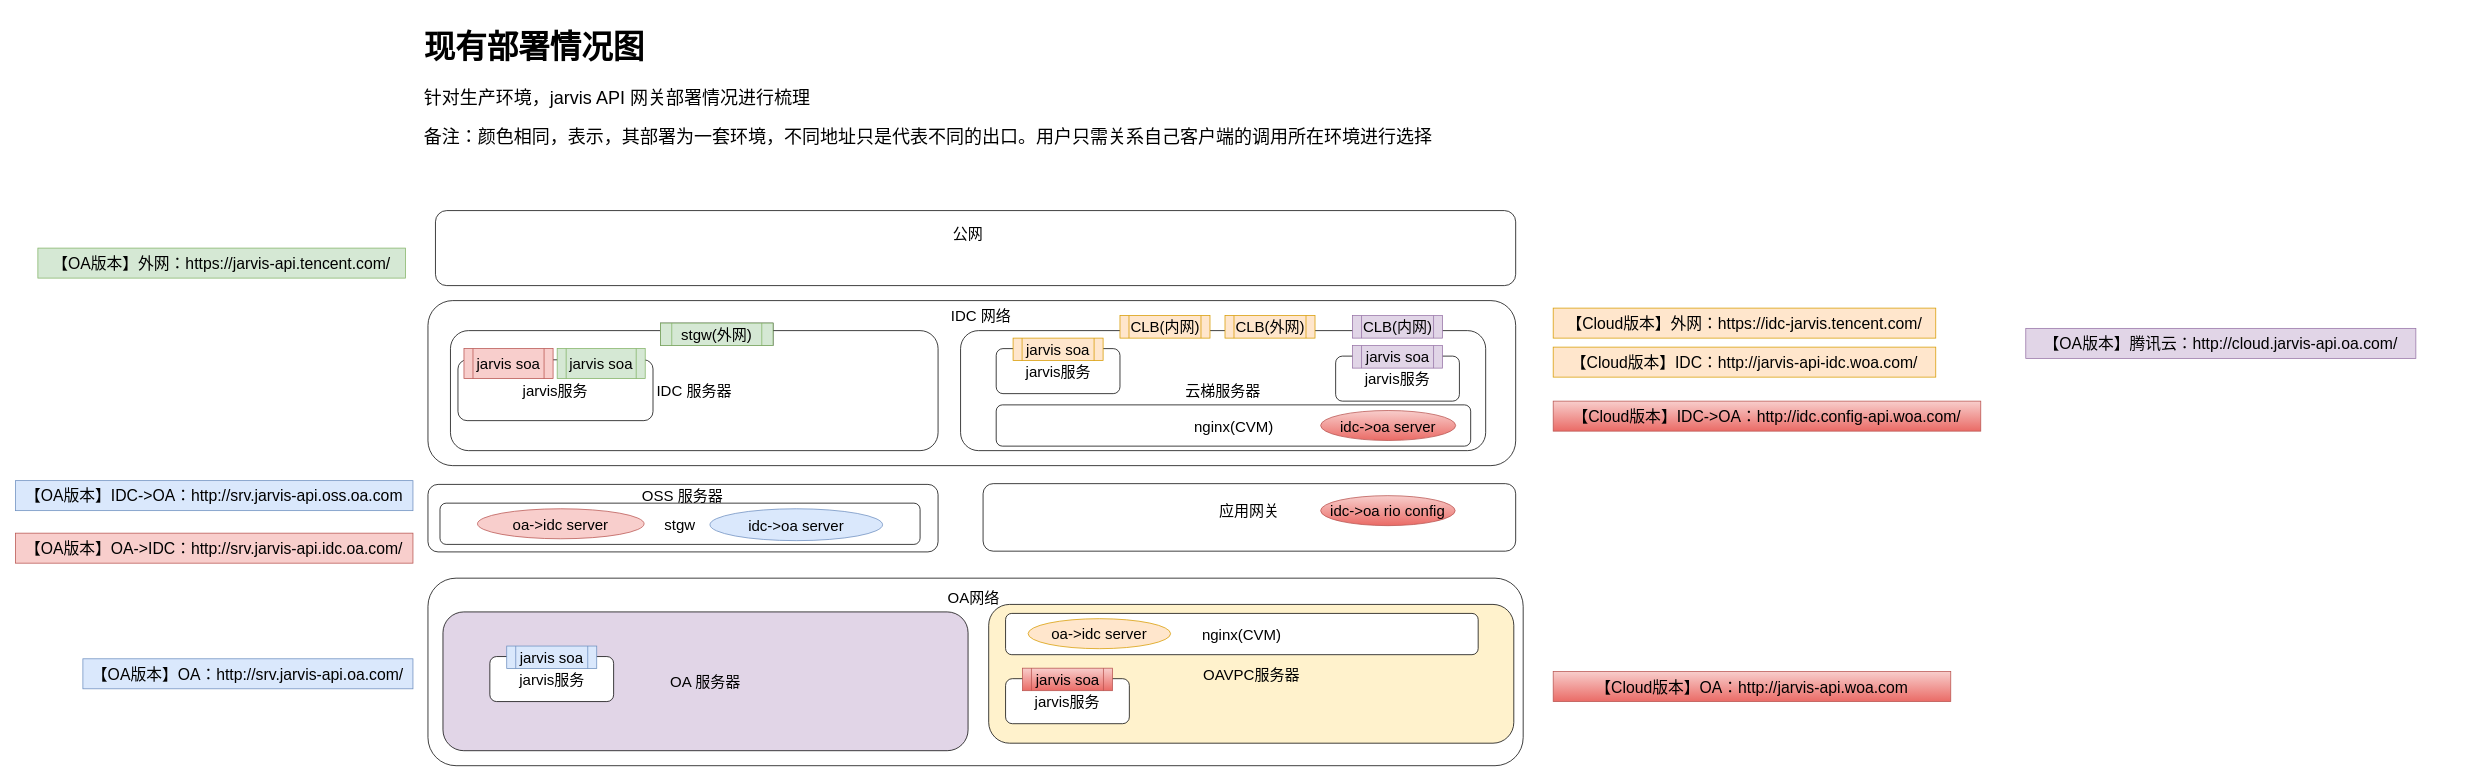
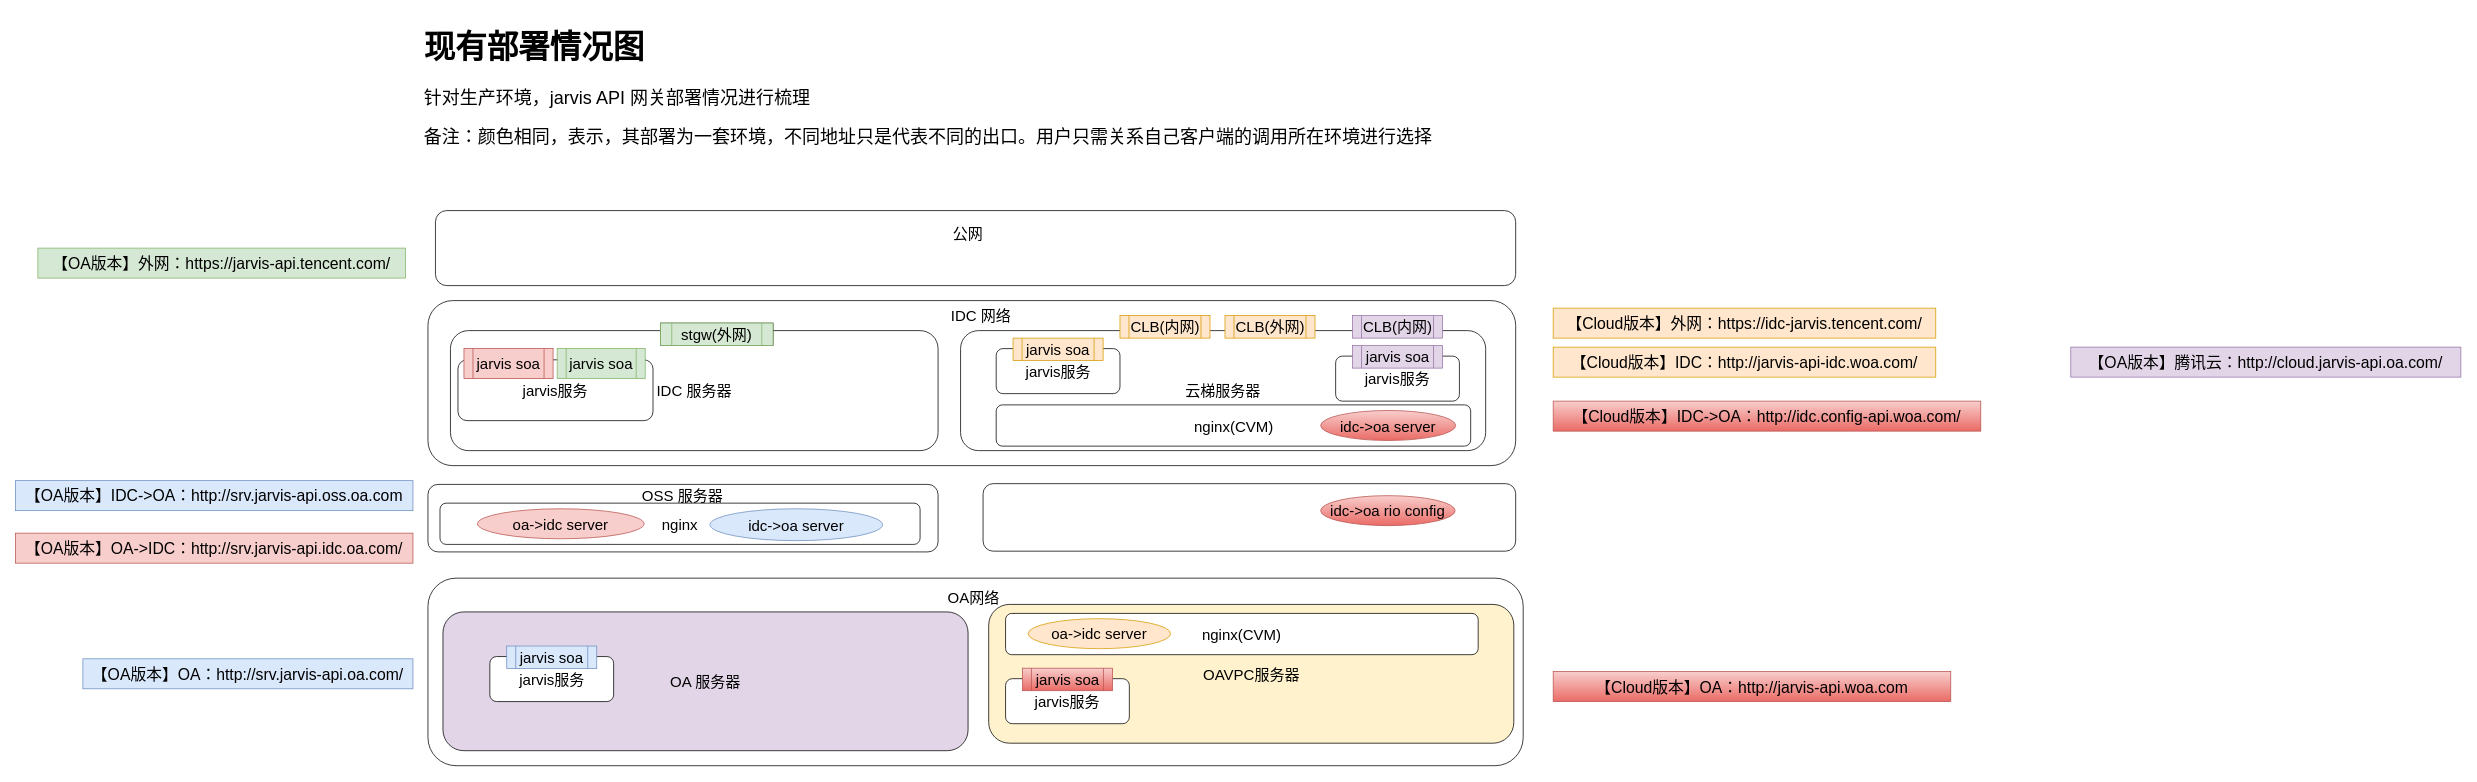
  <mxCell id="0" />
  <mxCell id="1" parent="0" />
  <mxCell id="2" value="" style="rounded=1;whiteSpace=wrap;html=1;" vertex="1" parent="1"><mxGeometry x="570" y="400" width="1450" height="220" as="geometry" /></mxCell>
  <mxCell id="3" value="" style="rounded=1;whiteSpace=wrap;html=1;" vertex="1" parent="1"><mxGeometry x="570" y="770" width="1460" height="250" as="geometry" /></mxCell>
  <mxCell id="4" value="IDC 网络" style="text;html=1;strokeColor=none;fillColor=none;align=center;verticalAlign=middle;whiteSpace=wrap;rounded=0;fontSize=20;" vertex="1" parent="1"><mxGeometry x="1265" y="410" width="85" height="20" as="geometry" /></mxCell>
  <mxCell id="5" value="OA网络" style="text;html=1;strokeColor=none;fillColor=none;align=center;verticalAlign=middle;whiteSpace=wrap;rounded=0;fontSize=20;" vertex="1" parent="1"><mxGeometry x="1255" y="785" width="85" height="20" as="geometry" /></mxCell>
  <mxCell id="6" value="IDC 服务器" style="rounded=1;whiteSpace=wrap;html=1;fontSize=20;" vertex="1" parent="1"><mxGeometry x="600" y="440" width="650" height="160" as="geometry" /></mxCell>
  <mxCell id="7" value="云梯服务器" style="rounded=1;whiteSpace=wrap;html=1;fontSize=20;" vertex="1" parent="1"><mxGeometry x="1280" y="440" width="700" height="160" as="geometry" /></mxCell>
  <mxCell id="8" value="" style="group" vertex="1" connectable="0" parent="1"><mxGeometry x="1327.5" y="450" width="165" height="74" as="geometry" /></mxCell>
  <mxCell id="9" value="jarvis服务" style="rounded=1;whiteSpace=wrap;html=1;fontSize=20;" vertex="1" parent="8"><mxGeometry y="14" width="165" height="60" as="geometry" /></mxCell>
  <mxCell id="10" value="jarvis soa" style="shape=process;whiteSpace=wrap;html=1;backgroundOutline=1;fontSize=20;fillColor=#ffe6cc;strokeColor=#d79b00;" vertex="1" parent="8"><mxGeometry x="22.5" width="120" height="30" as="geometry" /></mxCell>
  <mxCell id="11" value="" style="group" vertex="1" connectable="0" parent="1"><mxGeometry x="610" y="460" width="420" height="100" as="geometry" /></mxCell>
  <mxCell id="12" value="jarvis服务" style="rounded=1;whiteSpace=wrap;html=1;fontSize=20;" vertex="1" parent="11"><mxGeometry y="18.92" width="260" height="81.08" as="geometry" /></mxCell>
  <mxCell id="13" value="jarvis soa" style="shape=process;whiteSpace=wrap;html=1;backgroundOutline=1;fontSize=20;fillColor=#f8cecc;strokeColor=#b85450;" vertex="1" parent="11"><mxGeometry x="8" y="4" width="118.789" height="40" as="geometry" /></mxCell>
  <mxCell id="14" value="jarvis soa" style="shape=process;whiteSpace=wrap;html=1;backgroundOutline=1;fontSize=20;fillColor=#d5e8d4;strokeColor=#82b366;" vertex="1" parent="11"><mxGeometry x="132.246" y="4" width="117.354" height="40" as="geometry" /></mxCell>
  <mxCell id="15" value="stgw(外网)" style="shape=process;whiteSpace=wrap;html=1;backgroundOutline=1;fontSize=20;" vertex="1" parent="11"><mxGeometry x="270" y="-30" width="150" height="30" as="geometry" /></mxCell>
  <mxCell id="16" value="stgw(外网)" style="shape=process;whiteSpace=wrap;html=1;backgroundOutline=1;fontSize=20;fillColor=#d5e8d4;strokeColor=#82b366;" vertex="1" parent="1"><mxGeometry x="880" y="430" width="150" height="30" as="geometry" /></mxCell>
  <mxCell id="17" value="CLB(内网)" style="shape=process;whiteSpace=wrap;html=1;backgroundOutline=1;fontSize=20;fillColor=#ffe6cc;strokeColor=#d79b00;" vertex="1" parent="1"><mxGeometry x="1492.5" y="420" width="120" height="30" as="geometry" /></mxCell>
  <mxCell id="18" value="CLB(外网)" style="shape=process;whiteSpace=wrap;html=1;backgroundOutline=1;fontSize=20;fillColor=#ffe6cc;strokeColor=#d79b00;" vertex="1" parent="1"><mxGeometry x="1632.5" y="420" width="120" height="30" as="geometry" /></mxCell>
  <mxCell id="19" value="" style="group" vertex="1" connectable="0" parent="1"><mxGeometry x="1780" y="460" width="165" height="74" as="geometry" /></mxCell>
  <mxCell id="20" value="jarvis服务" style="rounded=1;whiteSpace=wrap;html=1;fontSize=20;" vertex="1" parent="19"><mxGeometry y="14" width="165" height="60" as="geometry" /></mxCell>
  <mxCell id="21" value="jarvis soa" style="shape=process;whiteSpace=wrap;html=1;backgroundOutline=1;fontSize=20;fillColor=#e1d5e7;strokeColor=#9673a6;" vertex="1" parent="19"><mxGeometry x="22.5" width="120" height="30" as="geometry" /></mxCell>
  <mxCell id="22" value="CLB(内网)" style="shape=process;whiteSpace=wrap;html=1;backgroundOutline=1;fontSize=20;fillColor=#e1d5e7;strokeColor=#9673a6;" vertex="1" parent="1"><mxGeometry x="1802.5" y="420" width="120" height="30" as="geometry" /></mxCell>
  <mxCell id="23" value="nginx(CVM)" style="rounded=1;whiteSpace=wrap;html=1;fontSize=20;" vertex="1" parent="1"><mxGeometry x="1327.5" y="539" width="632.5" height="55" as="geometry" /></mxCell>
  <mxCell id="24" value="OAVPC服务器" style="rounded=1;whiteSpace=wrap;html=1;fontSize=20;fillColor=#fff2cc;" vertex="1" parent="1"><mxGeometry x="1317.5" y="805" width="700" height="185" as="geometry" /></mxCell>
  <mxCell id="25" value="nginx(CVM)" style="rounded=1;whiteSpace=wrap;html=1;fontSize=20;" vertex="1" parent="1"><mxGeometry x="1340" y="817" width="630" height="55" as="geometry" /></mxCell>
  <mxCell id="26" value="" style="group" vertex="1" connectable="0" parent="1"><mxGeometry x="1340" y="890" width="165" height="74" as="geometry" /></mxCell>
  <mxCell id="27" value="jarvis服务" style="rounded=1;whiteSpace=wrap;html=1;fontSize=20;" vertex="1" parent="26"><mxGeometry y="14" width="165" height="60" as="geometry" /></mxCell>
  <mxCell id="28" value="jarvis soa" style="shape=process;whiteSpace=wrap;html=1;backgroundOutline=1;fontSize=20;gradientColor=#ea6b66;fillColor=#f8cecc;strokeColor=#b85450;" vertex="1" parent="26"><mxGeometry x="22.5" width="120" height="30" as="geometry" /></mxCell>
  <mxCell id="29" value="" style="group" vertex="1" connectable="0" parent="1"><mxGeometry x="1310" y="644" width="710" height="90" as="geometry" /></mxCell>
  <mxCell id="30" value="" style="rounded=1;whiteSpace=wrap;html=1;" vertex="1" parent="29"><mxGeometry width="710" height="90" as="geometry" /></mxCell>
- <mxCell id="31" value="应用网关" style="text;html=1;strokeColor=none;fillColor=none;align=center;verticalAlign=middle;whiteSpace=wrap;rounded=0;fontSize=20;" vertex="1" parent="29"><mxGeometry x="299.12" y="24" width="111.759" height="24" as="geometry" /></mxCell>
  <mxCell id="32" value="idc-&amp;gt;oa rio config" style="ellipse;whiteSpace=wrap;html=1;fontSize=20;fillColor=#f8cecc;strokeColor=#b85450;gradientColor=#ea6b66;" vertex="1" parent="29"><mxGeometry x="450" y="16" width="179.32" height="40" as="geometry" /></mxCell>
  <mxCell id="33" value="OA 服务器" style="rounded=1;whiteSpace=wrap;html=1;fontSize=20;fillColor=#e1d5e7;" vertex="1" parent="1"><mxGeometry x="590" y="815" width="700" height="185" as="geometry" /></mxCell>
  <mxCell id="34" value="" style="group" vertex="1" connectable="0" parent="1"><mxGeometry x="570" y="645" width="680" height="90" as="geometry" /></mxCell>
  <mxCell id="35" value="" style="rounded=1;whiteSpace=wrap;html=1;" vertex="1" parent="34"><mxGeometry width="680" height="90" as="geometry" /></mxCell>
  <mxCell id="36" value="OSS 服务器" style="text;html=1;strokeColor=none;fillColor=none;align=center;verticalAlign=middle;whiteSpace=wrap;rounded=0;fontSize=20;" vertex="1" parent="34"><mxGeometry x="281.359" y="5" width="117.28" height="20" as="geometry" /></mxCell>
  <mxCell id="37" value="" style="group" vertex="1" connectable="0" parent="34"><mxGeometry x="146.039" y="25" width="510" height="55" as="geometry" /></mxCell>
  <mxCell id="38" value="OSS" style="text;html=1;strokeColor=none;fillColor=none;align=center;verticalAlign=middle;whiteSpace=wrap;rounded=0;fontSize=20;" vertex="1" parent="37"><mxGeometry x="279.371" y="10" width="108.556" height="20" as="geometry" /></mxCell>
- <mxCell id="39" value="stgw" style="rounded=1;whiteSpace=wrap;html=1;fontSize=20;" vertex="1" parent="37"><mxGeometry x="-130" width="640" height="55" as="geometry" /></mxCell>
+ <mxCell id="39" value="nginx" style="rounded=1;whiteSpace=wrap;html=1;fontSize=20;" vertex="1" parent="37"><mxGeometry x="-130" width="640" height="55" as="geometry" /></mxCell>
  <mxCell id="40" value="oa-&amp;gt;idc server" style="ellipse;whiteSpace=wrap;html=1;fontSize=20;fillColor=#f8cecc;strokeColor=#b85450;" vertex="1" parent="37"><mxGeometry x="-80" y="7.5" width="222.09" height="40" as="geometry" /></mxCell>
  <mxCell id="41" value="idc-&amp;gt;oa server" style="ellipse;whiteSpace=wrap;html=1;fontSize=20;fillColor=#dae8fc;strokeColor=#6c8ebf;" vertex="1" parent="37"><mxGeometry x="229.88" y="7.5" width="230.12" height="42.5" as="geometry" /></mxCell>
  <mxCell id="42" value="" style="group" vertex="1" connectable="0" parent="1"><mxGeometry x="652.5" y="860.5" width="165" height="74" as="geometry" /></mxCell>
  <mxCell id="43" value="jarvis服务" style="rounded=1;whiteSpace=wrap;html=1;fontSize=20;" vertex="1" parent="42"><mxGeometry y="14" width="165" height="60" as="geometry" /></mxCell>
  <mxCell id="44" value="jarvis soa" style="shape=process;whiteSpace=wrap;html=1;backgroundOutline=1;fontSize=20;fillColor=#dae8fc;strokeColor=#6c8ebf;" vertex="1" parent="42"><mxGeometry x="22.5" width="120" height="30" as="geometry" /></mxCell>
  <mxCell id="45" value="" style="group" vertex="1" connectable="0" parent="1"><mxGeometry x="580" y="280" width="1440" height="100" as="geometry" /></mxCell>
  <mxCell id="46" value="" style="rounded=1;whiteSpace=wrap;html=1;" vertex="1" parent="45"><mxGeometry width="1440.0" height="100" as="geometry" /></mxCell>
  <mxCell id="47" value="公网" style="text;html=1;strokeColor=none;fillColor=none;align=center;verticalAlign=middle;whiteSpace=wrap;rounded=0;fontSize=20;" vertex="1" parent="45"><mxGeometry x="667.862" y="20" width="84.414" height="20" as="geometry" /></mxCell>
  <mxCell id="48" value="&lt;h1 style=&quot;text-align: left; font-size: 21px;&quot;&gt;&lt;span style=&quot;font-size: 21px; font-weight: normal;&quot;&gt;【OA版本】外网：https://jarvis-api.tencent.com/&lt;/span&gt;&lt;/h1&gt;" style="text;html=1;strokeColor=#82b366;fillColor=#d5e8d4;align=center;verticalAlign=middle;whiteSpace=wrap;rounded=0;fontSize=21;" vertex="1" parent="1"><mxGeometry x="50" y="330" width="490" height="40" as="geometry" /></mxCell>
  <mxCell id="49" value="&lt;h1 style=&quot;text-align: left; font-size: 21px;&quot;&gt;&lt;span style=&quot;font-size: 21px; font-weight: 400;&quot;&gt;【OA版本】IDC-&amp;gt;OA：http://srv.jarvis-api.oss.oa.com&lt;/span&gt;&lt;br style=&quot;font-size: 21px;&quot;&gt;&lt;/h1&gt;" style="text;html=1;strokeColor=#6c8ebf;fillColor=#dae8fc;align=center;verticalAlign=middle;whiteSpace=wrap;rounded=0;fontSize=21;" vertex="1" parent="1"><mxGeometry x="20" y="640" width="530" height="40" as="geometry" /></mxCell>
  <mxCell id="50" value="&lt;h1 style=&quot;text-align: left; font-size: 21px;&quot;&gt;&lt;span style=&quot;font-size: 21px; font-weight: 400;&quot;&gt;【OA版本】OA-&amp;gt;IDC：http://srv.jarvis-api.idc.oa.com/&lt;/span&gt;&lt;br style=&quot;font-size: 21px;&quot;&gt;&lt;/h1&gt;" style="text;html=1;strokeColor=#b85450;fillColor=#f8cecc;align=center;verticalAlign=middle;whiteSpace=wrap;rounded=0;fontSize=21;" vertex="1" parent="1"><mxGeometry x="20" y="710" width="530" height="40" as="geometry" /></mxCell>
  <mxCell id="51" value="&lt;h1 style=&quot;text-align: left; font-size: 21px;&quot;&gt;&lt;span style=&quot;font-size: 21px; font-weight: 400;&quot;&gt;【OA版本】OA：http://srv.jarvis-api.oa.com/&lt;/span&gt;&lt;br style=&quot;font-size: 21px;&quot;&gt;&lt;/h1&gt;" style="text;html=1;strokeColor=#6c8ebf;fillColor=#dae8fc;align=center;verticalAlign=middle;whiteSpace=wrap;rounded=0;fontSize=21;" vertex="1" parent="1"><mxGeometry x="110" y="877.5" width="440" height="40" as="geometry" /></mxCell>
  <mxCell id="52" value="&lt;h1 style=&quot;text-align: left ; font-size: 21px&quot;&gt;&lt;span style=&quot;font-size: 21px ; font-weight: 400&quot;&gt;【Cloud版本】OA：http://jarvis-api.woa.com&lt;/span&gt;&lt;br style=&quot;font-size: 21px&quot;&gt;&lt;/h1&gt;" style="text;html=1;strokeColor=#b85450;fillColor=#f8cecc;align=center;verticalAlign=middle;whiteSpace=wrap;rounded=0;fontSize=21;gradientColor=#ea6b66;" vertex="1" parent="1"><mxGeometry x="2070" y="894.5" width="530" height="40" as="geometry" /></mxCell>
  <mxCell id="53" value="&lt;h1 style=&quot;text-align: left; font-size: 21px;&quot;&gt;&lt;span style=&quot;font-size: 21px; font-weight: 400;&quot;&gt;【Cloud版本】IDC-&amp;gt;OA：http://idc.config-api.woa.com/&lt;/span&gt;&lt;br style=&quot;font-size: 21px;&quot;&gt;&lt;/h1&gt;" style="text;html=1;strokeColor=#b85450;fillColor=#f8cecc;align=center;verticalAlign=middle;whiteSpace=wrap;rounded=0;fontSize=21;gradientColor=#ea6b66;" vertex="1" parent="1"><mxGeometry x="2070" y="534" width="570" height="40" as="geometry" /></mxCell>
  <mxCell id="54" value="&lt;h1 style=&quot;text-align: left; font-size: 21px;&quot;&gt;&lt;span style=&quot;font-size: 21px; font-weight: 400;&quot;&gt;【Cloud版本】IDC：http://jarvis-api-idc.woa.com/&lt;/span&gt;&lt;br style=&quot;font-size: 21px;&quot;&gt;&lt;/h1&gt;" style="text;html=1;strokeColor=#d79b00;fillColor=#ffe6cc;align=center;verticalAlign=middle;whiteSpace=wrap;rounded=0;fontSize=21;" vertex="1" parent="1"><mxGeometry x="2070" y="462" width="510" height="40" as="geometry" /></mxCell>
  <mxCell id="55" value="&lt;h1 style=&quot;text-align: left; font-size: 21px;&quot;&gt;&lt;span style=&quot;font-size: 21px; font-weight: 400;&quot;&gt;【Cloud版本】外网：https://idc-jarvis.tencent.com/&lt;/span&gt;&lt;br style=&quot;font-size: 21px;&quot;&gt;&lt;/h1&gt;" style="text;html=1;strokeColor=#d79b00;fillColor=#ffe6cc;align=center;verticalAlign=middle;whiteSpace=wrap;rounded=0;fontSize=21;" vertex="1" parent="1"><mxGeometry x="2070" y="410" width="510" height="40" as="geometry" /></mxCell>
- <mxCell id="56" value="&lt;h1 style=&quot;text-align: left; font-size: 21px;&quot;&gt;&lt;span style=&quot;font-size: 21px; font-weight: 400;&quot;&gt;【OA版本】腾讯云：http://cloud.jarvis-api.oa.com/&lt;/span&gt;&lt;br style=&quot;font-size: 21px;&quot;&gt;&lt;/h1&gt;" style="text;html=1;strokeColor=#9673a6;fillColor=#e1d5e7;align=center;verticalAlign=middle;whiteSpace=wrap;rounded=0;fontSize=21;" vertex="1" parent="1"><mxGeometry x="2700" y="437" width="520" height="40" as="geometry" /></mxCell>
+ <mxCell id="56" value="&lt;h1 style=&quot;text-align: left; font-size: 21px;&quot;&gt;&lt;span style=&quot;font-size: 21px; font-weight: 400;&quot;&gt;【OA版本】腾讯云：http://cloud.jarvis-api.oa.com/&lt;/span&gt;&lt;br style=&quot;font-size: 21px;&quot;&gt;&lt;/h1&gt;" style="text;html=1;strokeColor=#9673a6;fillColor=#e1d5e7;align=center;verticalAlign=middle;whiteSpace=wrap;rounded=0;fontSize=21;" vertex="1" parent="1"><mxGeometry x="2760" y="462" width="520" height="40" as="geometry" /></mxCell>
  <mxCell id="57" style="edgeStyle=orthogonalEdgeStyle;rounded=0;orthogonalLoop=1;jettySize=auto;html=1;exitX=0.5;exitY=1;exitDx=0;exitDy=0;fontSize=20;" edge="1" parent="1" source="53" target="53"><mxGeometry relative="1" as="geometry" /></mxCell>
  <mxCell id="58" value="oa-&amp;gt;idc server" style="ellipse;whiteSpace=wrap;html=1;fontSize=20;fillColor=#ffe6cc;strokeColor=#d79b00;" vertex="1" parent="1"><mxGeometry x="1370" y="824" width="190" height="40" as="geometry" /></mxCell>
  <mxCell id="59" value="idc-&amp;gt;oa server" style="ellipse;whiteSpace=wrap;html=1;fontSize=20;fillColor=#f8cecc;strokeColor=#b85450;gradientColor=#ea6b66;" vertex="1" parent="1"><mxGeometry x="1760" y="546.5" width="180" height="40" as="geometry" /></mxCell>
  <mxCell id="60" style="edgeStyle=orthogonalEdgeStyle;rounded=0;orthogonalLoop=1;jettySize=auto;html=1;exitX=0.5;exitY=1;exitDx=0;exitDy=0;fontSize=20;" edge="1" parent="1" source="52" target="52"><mxGeometry relative="1" as="geometry" /></mxCell>
  <mxCell id="61" value="&lt;h1&gt;现有部署情况图&lt;/h1&gt;&lt;p style=&quot;font-size: 24px&quot;&gt;&lt;font style=&quot;font-size: 24px&quot;&gt;针对生产环境，jarvis API 网关部署情况进行梳理&lt;/font&gt;&lt;/p&gt;&lt;p style=&quot;font-size: 24px&quot;&gt;&lt;font style=&quot;font-size: 24px&quot;&gt;备注：颜色相同，表示，其部署为一套环境，不同地址只是代表不同的出口。用户只需关系自己客户端的调用所在环境进行选择&lt;/font&gt;&lt;/p&gt;" style="text;html=1;strokeColor=none;fillColor=none;spacing=5;spacingTop=-20;whiteSpace=wrap;overflow=hidden;rounded=0;fontSize=21;" vertex="1" parent="1"><mxGeometry x="560" y="20" width="1460" height="200" as="geometry" /></mxCell>
